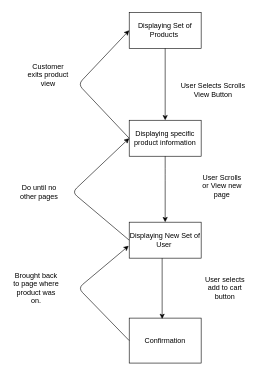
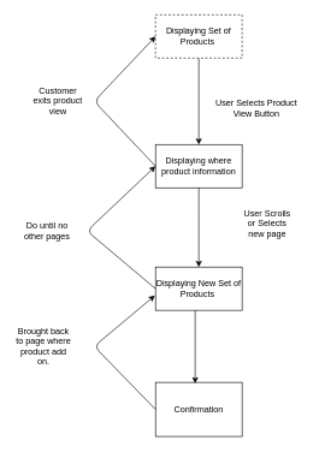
  <mxCell id="0" />
  <mxCell id="1" parent="0" />
- <mxCell id="2" value="Displaying Set of Products&amp;nbsp;" style="rounded=0;whiteSpace=wrap;html=1;" vertex="1" parent="1"><mxGeometry x="215" y="20" width="120" height="60" as="geometry" /></mxCell>
+ <mxCell id="2" value="Displaying Set of Products&amp;nbsp;" style="rounded=0;whiteSpace=wrap;html=1;dashed=1;" vertex="1" parent="1"><mxGeometry x="215" y="20" width="120" height="60" as="geometry" /></mxCell>
  <mxCell id="3" value="" style="endArrow=classic;html=1;exitX=0.5;exitY=1;exitDx=0;exitDy=0;" edge="1" parent="1" source="2"><mxGeometry width="50" height="50" relative="1" as="geometry"><mxPoint x="300" y="210" as="sourcePoint" /><mxPoint x="275" y="200" as="targetPoint" /></mxGeometry></mxCell>
- <mxCell id="4" value="User Selects Scrolls View Button" style="text;html=1;strokeColor=none;fillColor=none;align=center;verticalAlign=middle;whiteSpace=wrap;rounded=0;" vertex="1" parent="1"><mxGeometry x="290" y="140" width="130" height="20" as="geometry" /></mxCell>
- <mxCell id="5" value="Displaying specific product information" style="rounded=0;whiteSpace=wrap;html=1;" vertex="1" parent="1"><mxGeometry x="215" y="200" width="120" height="60" as="geometry" /></mxCell>
- <mxCell id="6" value="Customer exits product view" style="text;html=1;strokeColor=none;fillColor=none;align=center;verticalAlign=middle;whiteSpace=wrap;rounded=0;" vertex="1" parent="1"><mxGeometry x="40" y="115" width="80" height="20" as="geometry" /></mxCell>
+ <mxCell id="4" value="User Selects Product View Button" style="text;html=1;strokeColor=none;fillColor=none;align=center;verticalAlign=middle;whiteSpace=wrap;rounded=0;" vertex="1" parent="1"><mxGeometry x="290" y="140" width="130" height="20" as="geometry" /></mxCell>
+ <mxCell id="5" value="Displaying where product information" style="rounded=0;whiteSpace=wrap;html=1;" vertex="1" parent="1"><mxGeometry x="215" y="200" width="120" height="60" as="geometry" /></mxCell>
+ <mxCell id="6" value="Customer exits product view" style="text;html=1;strokeColor=none;fillColor=none;align=center;verticalAlign=middle;whiteSpace=wrap;rounded=0;" vertex="1" parent="1"><mxGeometry x="40" y="130" width="80" height="20" as="geometry" /></mxCell>
  <mxCell id="7" value="" style="endArrow=classic;html=1;exitX=0;exitY=0.5;exitDx=0;exitDy=0;entryX=0;entryY=0.5;entryDx=0;entryDy=0;" edge="1" parent="1" source="5" target="2"><mxGeometry width="50" height="50" relative="1" as="geometry"><mxPoint x="140" y="240" as="sourcePoint" /><mxPoint x="190" y="190" as="targetPoint" /><Array as="points"><mxPoint x="130" y="140" /></Array></mxGeometry></mxCell>
  <mxCell id="8" value="" style="endArrow=classic;html=1;exitX=0.5;exitY=1;exitDx=0;exitDy=0;" edge="1" parent="1" source="5"><mxGeometry width="50" height="50" relative="1" as="geometry"><mxPoint x="240" y="400" as="sourcePoint" /><mxPoint x="275" y="370" as="targetPoint" /><Array as="points"><mxPoint x="275" y="290" /></Array></mxGeometry></mxCell>
- <mxCell id="9" value="Displaying New Set of User&amp;nbsp;" style="rounded=0;whiteSpace=wrap;html=1;" vertex="1" parent="1"><mxGeometry x="215" y="370" width="120" height="60" as="geometry" /></mxCell>
- <mxCell id="10" value="User Scrolls or View new page" style="text;html=1;strokeColor=none;fillColor=none;align=center;verticalAlign=middle;whiteSpace=wrap;rounded=0;" vertex="1" parent="1"><mxGeometry x="330" y="300" width="80" height="20" as="geometry" /></mxCell>
+ <mxCell id="9" value="Displaying New Set of Products&amp;nbsp;" style="rounded=0;whiteSpace=wrap;html=1;" vertex="1" parent="1"><mxGeometry x="215" y="370" width="120" height="60" as="geometry" /></mxCell>
+ <mxCell id="10" value="User Scrolls or Selects new page" style="text;html=1;strokeColor=none;fillColor=none;align=center;verticalAlign=middle;whiteSpace=wrap;rounded=0;" vertex="1" parent="1"><mxGeometry x="330" y="300" width="80" height="20" as="geometry" /></mxCell>
  <mxCell id="11" value="" style="endArrow=classic;html=1;exitX=0;exitY=0.5;exitDx=0;exitDy=0;entryX=0;entryY=0.5;entryDx=0;entryDy=0;" edge="1" parent="1" source="9" target="5"><mxGeometry width="50" height="50" relative="1" as="geometry"><mxPoint x="140" y="350" as="sourcePoint" /><mxPoint x="190" y="300" as="targetPoint" /><Array as="points"><mxPoint x="120" y="320" /></Array></mxGeometry></mxCell>
  <mxCell id="12" value="Do until no other pages" style="text;html=1;strokeColor=none;fillColor=none;align=center;verticalAlign=middle;whiteSpace=wrap;rounded=0;" vertex="1" parent="1"><mxGeometry x="30" y="310" width="70" height="20" as="geometry" /></mxCell>
  <mxCell id="13" value="Confirmation" style="rounded=0;whiteSpace=wrap;html=1;" vertex="1" parent="1"><mxGeometry x="215" y="530" width="120" height="75" as="geometry" /></mxCell>
  <mxCell id="14" value="" style="endArrow=classic;html=1;exitX=0.458;exitY=1;exitDx=0;exitDy=0;exitPerimeter=0;entryX=0.458;entryY=0.019;entryDx=0;entryDy=0;entryPerimeter=0;" edge="1" parent="1" source="9" target="13"><mxGeometry width="50" height="50" relative="1" as="geometry"><mxPoint x="190" y="510" as="sourcePoint" /><mxPoint x="240" y="460" as="targetPoint" /></mxGeometry></mxCell>
- <mxCell id="15" value="User selects add to cart button" style="text;html=1;strokeColor=none;fillColor=none;align=center;verticalAlign=middle;whiteSpace=wrap;rounded=0;" vertex="1" parent="1"><mxGeometry x="330" y="470" width="90" height="20" as="geometry" /></mxCell>
  <mxCell id="16" value="" style="endArrow=classic;html=1;exitX=0;exitY=0.5;exitDx=0;exitDy=0;entryX=-0.007;entryY=0.658;entryDx=0;entryDy=0;entryPerimeter=0;" edge="1" parent="1" source="13" target="9"><mxGeometry width="50" height="50" relative="1" as="geometry"><mxPoint x="120" y="540" as="sourcePoint" /><mxPoint x="170" y="490" as="targetPoint" /><Array as="points"><mxPoint x="130" y="480" /></Array></mxGeometry></mxCell>
- <mxCell id="17" value="Brought back to page where product was on." style="text;html=1;strokeColor=none;fillColor=none;align=center;verticalAlign=middle;whiteSpace=wrap;rounded=0;" vertex="1" parent="1"><mxGeometry x="20" y="470" width="80" height="20" as="geometry" /></mxCell>
+ <mxCell id="17" value="Brought back to page where product add on." style="text;html=1;strokeColor=none;fillColor=none;align=center;verticalAlign=middle;whiteSpace=wrap;rounded=0;" vertex="1" parent="1"><mxGeometry x="20" y="470" width="80" height="20" as="geometry" /></mxCell>
